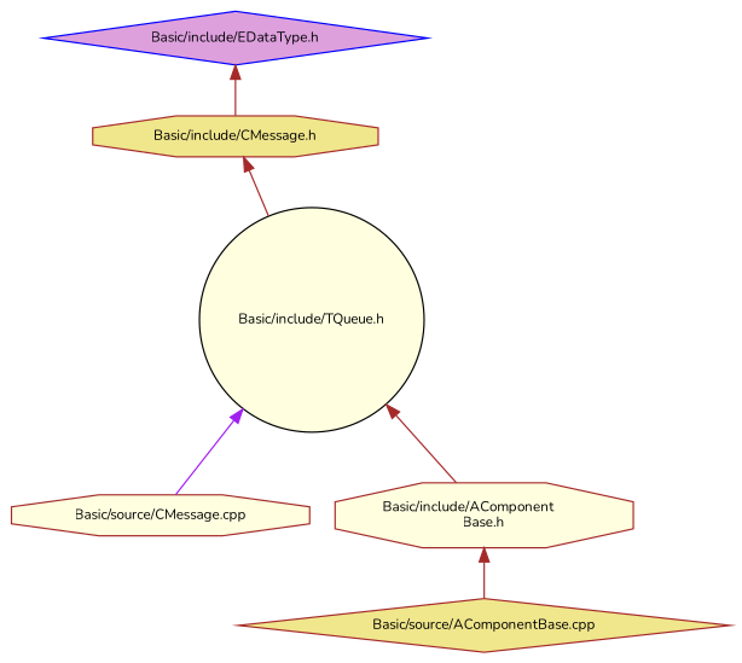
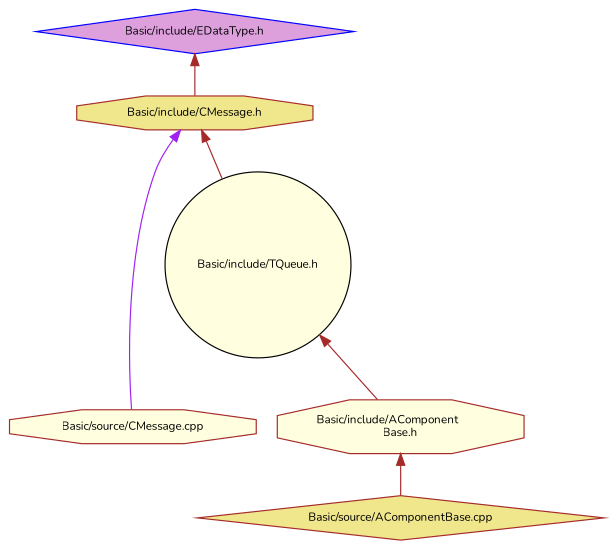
  digraph {
    fontname=Nunito
    node [color=brown fillcolor=lightyellow fontname=Nunito fontsize=10 shape=octagon style=filled]
    edge [color=brown dir=back fontname=Nunito fontsize=10 labelfontname=Helvetica labelfontsize=10 style=solid]
    n1 [color=blue fillcolor=plum fontcolor=black height=0.2 label="Basic/include/EDataType.h" shape=diamond width=0.4]
    n2 [fillcolor=khaki height=0.2 label="Basic/include/CMessage.h" width=0.4]
    n3 [color=black height=0.2 label="Basic/include/TQueue.h" shape=circle width=0.4]
    n4 [height=0.2 label="Basic/source/CMessage.cpp" width=0.4]
    n5 [height=0.2 label="Basic/include/AComponent\lBase.h" width=0.4]
    n6 [fillcolor=khaki height=0.2 label="Basic/source/AComponentBase.cpp" shape=diamond width=0.4]
    n1 -> n2
    n2 -> n3
-   n3 -> n4 [color=purple]
+   n2 -> n4 [color=purple]
    n3 -> n5
    n5 -> n6
  }
